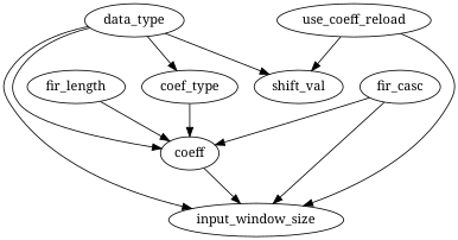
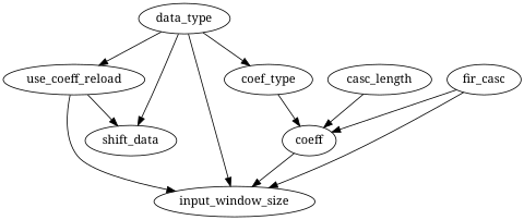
  digraph {
    fontname="Noto Serif"
    node [fontname="Noto Serif"]
    edge [fontname="Noto Serif"]
    data_type
-   shift_val
+   shift_val [label=shift_data]
    input_window_size
    coef_type
    coeff
    use_coeff_reload
    n7 [label=fir_casc]
-   casc_length [label=fir_length]
+   casc_length
    data_type -> shift_val
    data_type -> input_window_size
    data_type -> coef_type
-   data_type -> coeff
+   data_type -> use_coeff_reload
    coef_type -> coeff
    coeff -> input_window_size
    use_coeff_reload -> shift_val
    use_coeff_reload -> input_window_size
    n7 -> input_window_size
    n7 -> coeff
    casc_length -> coeff
  }
